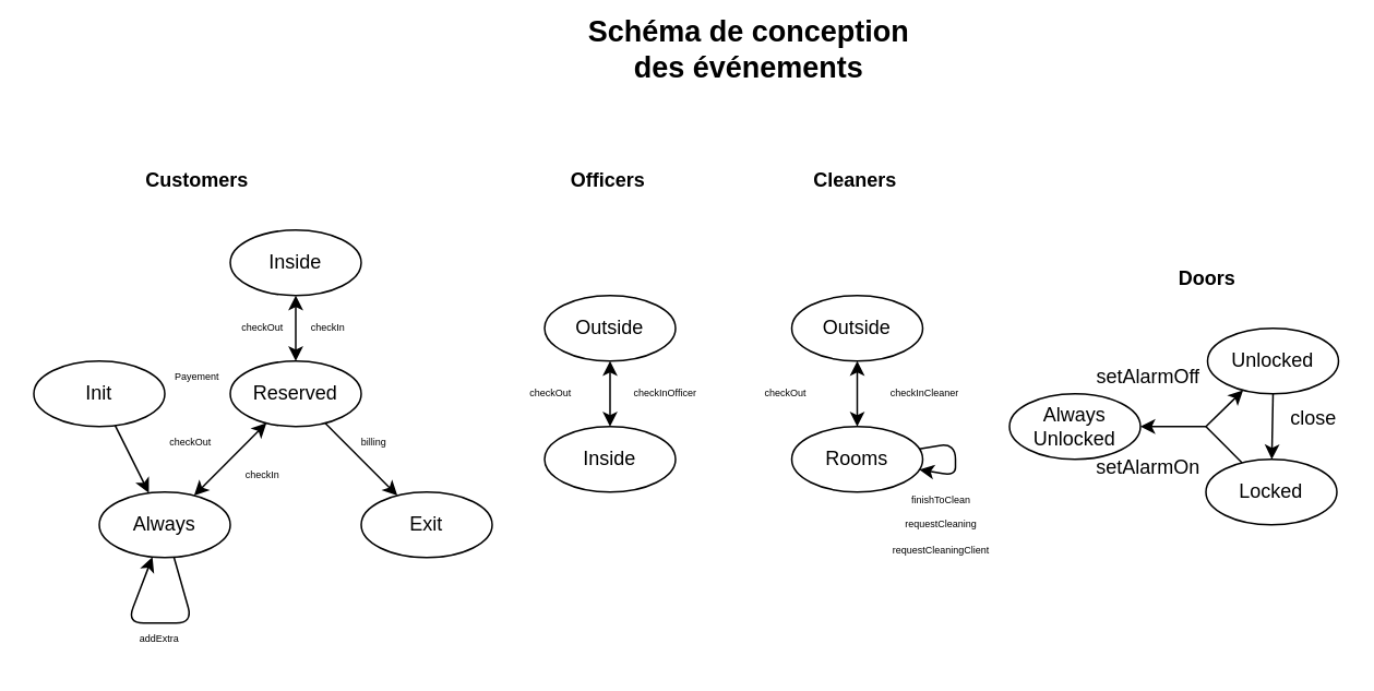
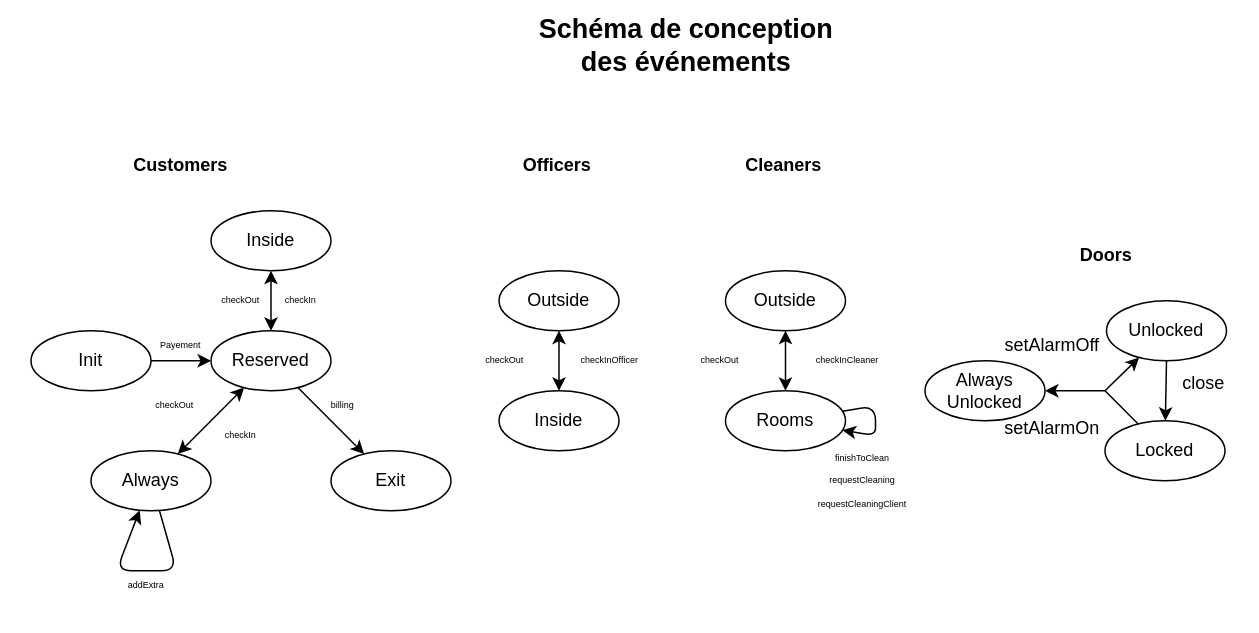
  <mxCell id="0" />
  <mxCell id="1" parent="0" />
  <mxCell id="2" value="Init" style="ellipse;whiteSpace=wrap;html=1;" parent="1" vertex="1"><mxGeometry x="20" y="220" width="80" height="40" as="geometry" /></mxCell>
  <mxCell id="3" value="Schéma de conception des événements" style="text;html=1;strokeColor=none;fillColor=none;align=center;verticalAlign=middle;whiteSpace=wrap;rounded=0;fontSize=18;fontStyle=1" parent="1" vertex="1"><mxGeometry x="347" y="20" width="220" height="20" as="geometry" /></mxCell>
  <mxCell id="4" value="Reserved" style="ellipse;whiteSpace=wrap;html=1;" parent="1" vertex="1"><mxGeometry x="140" y="220" width="80" height="40" as="geometry" /></mxCell>
- <mxCell id="5" value="" style="endArrow=classic;html=1;fontSize=18;" parent="1" source="2" target="11" edge="1"><mxGeometry width="50" height="50" relative="1" as="geometry"><mxPoint x="95" y="370" as="sourcePoint" /><mxPoint x="145" y="320" as="targetPoint" /></mxGeometry></mxCell>
+ <mxCell id="5" value="" style="endArrow=classic;html=1;fontSize=18;" parent="1" source="2" target="4" edge="1"><mxGeometry width="50" height="50" relative="1" as="geometry"><mxPoint x="95" y="370" as="sourcePoint" /><mxPoint x="145" y="320" as="targetPoint" /></mxGeometry></mxCell>
  <mxCell id="6" value="&lt;font style=&quot;font-size: 6px;&quot;&gt;Payement&lt;/font&gt;" style="text;html=1;strokeColor=none;fillColor=none;align=center;verticalAlign=middle;whiteSpace=wrap;rounded=0;fontSize=6;" parent="1" vertex="1"><mxGeometry x="100" y="220" width="40" height="20" as="geometry" /></mxCell>
  <mxCell id="7" value="Inside" style="ellipse;whiteSpace=wrap;html=1;" parent="1" vertex="1"><mxGeometry x="140" y="140" width="80" height="40" as="geometry" /></mxCell>
  <mxCell id="8" value="" style="endArrow=classic;html=1;fontSize=18;startArrow=classic;startFill=1;" parent="1" source="4" target="7" edge="1"><mxGeometry width="50" height="50" relative="1" as="geometry"><mxPoint x="150" y="170" as="sourcePoint" /><mxPoint x="190" y="170" as="targetPoint" /></mxGeometry></mxCell>
  <mxCell id="9" value="&lt;font style=&quot;font-size: 6px;&quot;&gt;checkIn&lt;/font&gt;" style="text;html=1;strokeColor=none;fillColor=none;align=center;verticalAlign=middle;whiteSpace=wrap;rounded=0;fontSize=6;" parent="1" vertex="1"><mxGeometry x="180" y="190" width="40" height="20" as="geometry" /></mxCell>
  <mxCell id="10" value="&lt;font style=&quot;font-size: 6px;&quot;&gt;checkOut&lt;/font&gt;" style="text;html=1;strokeColor=none;fillColor=none;align=center;verticalAlign=middle;whiteSpace=wrap;rounded=0;fontSize=6;" parent="1" vertex="1"><mxGeometry x="140" y="190" width="40" height="20" as="geometry" /></mxCell>
  <mxCell id="11" value="Always" style="ellipse;whiteSpace=wrap;html=1;" parent="1" vertex="1"><mxGeometry x="60" y="300" width="80" height="40" as="geometry" /></mxCell>
  <mxCell id="12" value="" style="endArrow=classic;html=1;fontSize=18;startArrow=classic;startFill=1;" parent="1" source="4" target="11" edge="1"><mxGeometry width="50" height="50" relative="1" as="geometry"><mxPoint x="223.282" y="238.906" as="sourcePoint" /><mxPoint x="276.718" y="221.094" as="targetPoint" /></mxGeometry></mxCell>
  <mxCell id="13" value="&lt;font style=&quot;font-size: 6px&quot;&gt;checkIn&lt;/font&gt;" style="text;html=1;strokeColor=none;fillColor=none;align=center;verticalAlign=middle;whiteSpace=wrap;rounded=0;fontSize=6;" parent="1" vertex="1"><mxGeometry x="140" y="280" width="40" height="20" as="geometry" /></mxCell>
  <mxCell id="14" value="&lt;font style=&quot;font-size: 6px&quot;&gt;checkOut&lt;/font&gt;" style="text;html=1;strokeColor=none;fillColor=none;align=center;verticalAlign=middle;whiteSpace=wrap;rounded=0;fontSize=6;" parent="1" vertex="1"><mxGeometry x="92" y="260" width="48" height="20" as="geometry" /></mxCell>
  <mxCell id="15" value="Exit" style="ellipse;whiteSpace=wrap;html=1;" parent="1" vertex="1"><mxGeometry x="220" y="300" width="80" height="40" as="geometry" /></mxCell>
  <mxCell id="16" value="" style="endArrow=classic;html=1;fontSize=18;" parent="1" source="4" target="15" edge="1"><mxGeometry width="50" height="50" relative="1" as="geometry"><mxPoint x="206.97" y="267.635" as="sourcePoint" /><mxPoint x="164" y="300" as="targetPoint" /></mxGeometry></mxCell>
  <mxCell id="17" value="&lt;font style=&quot;font-size: 6px&quot;&gt;billing&lt;/font&gt;" style="text;html=1;strokeColor=none;fillColor=none;align=center;verticalAlign=middle;whiteSpace=wrap;rounded=0;fontSize=6;" parent="1" vertex="1"><mxGeometry x="218" y="260" width="20" height="20" as="geometry" /></mxCell>
  <mxCell id="18" value="" style="endArrow=classic;html=1;fontSize=18;" parent="1" source="11" target="11" edge="1"><mxGeometry width="50" height="50" relative="1" as="geometry"><mxPoint x="254" y="309.6" as="sourcePoint" /><mxPoint x="220" y="300" as="targetPoint" /><Array as="points"><mxPoint x="117" y="380" /><mxPoint x="77" y="380" /></Array></mxGeometry></mxCell>
  <mxCell id="19" value="addExtra" style="text;html=1;strokeColor=none;fillColor=none;align=center;verticalAlign=middle;whiteSpace=wrap;rounded=0;fontSize=6;" parent="1" vertex="1"><mxGeometry x="77" y="380" width="40" height="20" as="geometry" /></mxCell>
  <mxCell id="20" value="&lt;font style=&quot;font-size: 12px&quot;&gt;&lt;b&gt;Customers&lt;/b&gt;&lt;/font&gt;" style="text;html=1;strokeColor=none;fillColor=none;align=center;verticalAlign=middle;whiteSpace=wrap;rounded=0;fontSize=6;" parent="1" vertex="1"><mxGeometry x="80" y="100" width="80" height="20" as="geometry" /></mxCell>
  <mxCell id="21" value="&lt;font style=&quot;font-size: 12px&quot;&gt;&lt;b&gt;Officers&lt;/b&gt;&lt;/font&gt;" style="text;html=1;strokeColor=none;fillColor=none;align=center;verticalAlign=middle;whiteSpace=wrap;rounded=0;fontSize=6;" parent="1" vertex="1"><mxGeometry x="346" y="100" width="50" height="20" as="geometry" /></mxCell>
  <mxCell id="22" value="&lt;font style=&quot;font-size: 12px&quot;&gt;&lt;b&gt;Cleaners&lt;/b&gt;&lt;/font&gt;" style="text;html=1;strokeColor=none;fillColor=none;align=center;verticalAlign=middle;whiteSpace=wrap;rounded=0;fontSize=6;" parent="1" vertex="1"><mxGeometry x="482" y="100" width="80" height="20" as="geometry" /></mxCell>
  <mxCell id="23" value="Outside" style="ellipse;whiteSpace=wrap;html=1;" parent="1" vertex="1"><mxGeometry x="332" y="180" width="80" height="40" as="geometry" /></mxCell>
  <mxCell id="24" value="Inside" style="ellipse;whiteSpace=wrap;html=1;" parent="1" vertex="1"><mxGeometry x="332" y="260" width="80" height="40" as="geometry" /></mxCell>
  <mxCell id="25" value="" style="endArrow=classic;html=1;fontSize=18;startArrow=classic;startFill=1;" parent="1" source="23" target="24" edge="1"><mxGeometry width="50" height="50" relative="1" as="geometry"><mxPoint x="124.111" y="267.889" as="sourcePoint" /><mxPoint x="79.889" y="312.111" as="targetPoint" /></mxGeometry></mxCell>
  <mxCell id="26" value="&lt;font style=&quot;font-size: 6px&quot;&gt;checkInOfficer&lt;/font&gt;" style="text;html=1;strokeColor=none;fillColor=none;align=center;verticalAlign=middle;whiteSpace=wrap;rounded=0;fontSize=6;" parent="1" vertex="1"><mxGeometry x="386" y="230" width="40" height="20" as="geometry" /></mxCell>
  <mxCell id="27" value="&lt;font style=&quot;font-size: 6px&quot;&gt;checkOut&lt;/font&gt;" style="text;html=1;strokeColor=none;fillColor=none;align=center;verticalAlign=middle;whiteSpace=wrap;rounded=0;fontSize=6;" parent="1" vertex="1"><mxGeometry x="316" y="230" width="40" height="20" as="geometry" /></mxCell>
  <mxCell id="28" value="Outside" style="ellipse;whiteSpace=wrap;html=1;" parent="1" vertex="1"><mxGeometry x="483" y="180" width="80" height="40" as="geometry" /></mxCell>
  <mxCell id="29" value="Rooms" style="ellipse;whiteSpace=wrap;html=1;" parent="1" vertex="1"><mxGeometry x="483" y="260" width="80" height="40" as="geometry" /></mxCell>
  <mxCell id="30" value="" style="endArrow=classic;html=1;fontSize=18;startArrow=classic;startFill=1;fontStyle=1" parent="1" source="28" target="29" edge="1"><mxGeometry width="50" height="50" relative="1" as="geometry"><mxPoint x="275.111" y="267.889" as="sourcePoint" /><mxPoint x="230.889" y="312.111" as="targetPoint" /></mxGeometry></mxCell>
  <mxCell id="31" value="&lt;font style=&quot;font-size: 6px&quot;&gt;checkInCleaner&lt;/font&gt;" style="text;html=1;strokeColor=none;fillColor=none;align=center;verticalAlign=middle;whiteSpace=wrap;rounded=0;fontSize=6;" parent="1" vertex="1"><mxGeometry x="537" y="230" width="55" height="20" as="geometry" /></mxCell>
  <mxCell id="32" value="&lt;font style=&quot;font-size: 6px&quot;&gt;checkOut&lt;/font&gt;" style="text;html=1;strokeColor=none;fillColor=none;align=center;verticalAlign=middle;whiteSpace=wrap;rounded=0;fontSize=6;" parent="1" vertex="1"><mxGeometry x="452" y="230" width="55" height="20" as="geometry" /></mxCell>
  <mxCell id="33" value="&lt;font style=&quot;font-size: 12px;&quot;&gt;setAlarmOff&lt;/font&gt;" style="text;html=1;strokeColor=none;fillColor=none;align=center;verticalAlign=middle;whiteSpace=wrap;rounded=0;fontSize=12;" parent="1" vertex="1"><mxGeometry x="681" y="220" width="40" height="20" as="geometry" /></mxCell>
  <mxCell id="34" value="&lt;font style=&quot;font-size: 12px;&quot;&gt;setAlarmOn&lt;/font&gt;" style="text;html=1;strokeColor=none;fillColor=none;align=center;verticalAlign=middle;whiteSpace=wrap;rounded=0;fontSize=12;" parent="1" vertex="1"><mxGeometry x="686" y="275" width="30" height="20" as="geometry" /></mxCell>
  <mxCell id="35" value="&lt;font style=&quot;font-size: 12px&quot;&gt;&lt;b&gt;Doors&lt;/b&gt;&lt;/font&gt;" style="text;html=1;strokeColor=none;fillColor=none;align=center;verticalAlign=middle;whiteSpace=wrap;rounded=0;fontSize=6;" parent="1" vertex="1"><mxGeometry x="712" y="160" width="50" height="20" as="geometry" /></mxCell>
  <mxCell id="36" value="Locked" style="ellipse;whiteSpace=wrap;html=1;" parent="1" vertex="1"><mxGeometry x="736" y="280" width="80" height="40" as="geometry" /></mxCell>
  <mxCell id="37" value="Unlocked" style="ellipse;whiteSpace=wrap;html=1;" parent="1" vertex="1"><mxGeometry x="737" y="200" width="80" height="40" as="geometry" /></mxCell>
  <mxCell id="38" value="" style="endArrow=classic;html=1;fontSize=18;startArrow=none;startFill=0;" parent="1" source="37" target="36" edge="1"><mxGeometry width="50" height="50" relative="1" as="geometry"><mxPoint x="789.5" y="250" as="sourcePoint" /><mxPoint x="789.5" y="290" as="targetPoint" /></mxGeometry></mxCell>
  <mxCell id="39" value="close" style="text;html=1;strokeColor=none;fillColor=none;align=center;verticalAlign=middle;whiteSpace=wrap;rounded=0;" parent="1" vertex="1"><mxGeometry x="787" y="250" width="30" height="10" as="geometry" /></mxCell>
  <mxCell id="40" value="Always Unlocked" style="ellipse;whiteSpace=wrap;html=1;" parent="1" vertex="1"><mxGeometry x="616" y="240" width="80" height="40" as="geometry" /></mxCell>
  <mxCell id="41" value="" style="endArrow=classic;html=1;" parent="1" target="40" edge="1"><mxGeometry width="50" height="50" relative="1" as="geometry"><mxPoint x="736" y="260" as="sourcePoint" /><mxPoint x="736" y="180" as="targetPoint" /></mxGeometry></mxCell>
  <mxCell id="42" value="" style="endArrow=classic;html=1;" parent="1" target="37" edge="1"><mxGeometry width="50" height="50" relative="1" as="geometry"><mxPoint x="736" y="260" as="sourcePoint" /><mxPoint x="726" y="230" as="targetPoint" /></mxGeometry></mxCell>
  <mxCell id="43" value="" style="endArrow=none;html=1;endFill=0;" parent="1" target="36" edge="1"><mxGeometry width="50" height="50" relative="1" as="geometry"><mxPoint x="736" y="260" as="sourcePoint" /><mxPoint x="771.365" y="234.694" as="targetPoint" /></mxGeometry></mxCell>
  <mxCell id="44" value="" style="endArrow=classic;html=1;fontSize=18;startArrow=none;startFill=0;" parent="1" source="29" target="29" edge="1"><mxGeometry width="50" height="50" relative="1" as="geometry"><mxPoint x="577" y="350" as="sourcePoint" /><mxPoint x="577" y="390" as="targetPoint" /></mxGeometry></mxCell>
  <mxCell id="45" value="&lt;font style=&quot;font-size: 6px&quot;&gt;finishToClean&lt;/font&gt;" style="text;html=1;strokeColor=none;fillColor=none;align=center;verticalAlign=middle;whiteSpace=wrap;rounded=0;fontSize=6;" parent="1" vertex="1"><mxGeometry x="547" y="299.5" width="55" height="10" as="geometry" /></mxCell>
  <mxCell id="46" value="&lt;font style=&quot;font-size: 6px&quot;&gt;requestCleaning&lt;/font&gt;" style="text;html=1;strokeColor=none;fillColor=none;align=center;verticalAlign=middle;whiteSpace=wrap;rounded=0;fontSize=6;" parent="1" vertex="1"><mxGeometry x="547" y="314.5" width="55" height="10" as="geometry" /></mxCell>
  <mxCell id="47" value="&lt;font style=&quot;font-size: 6px&quot;&gt;requestCleaningClient&lt;/font&gt;" style="text;html=1;strokeColor=none;fillColor=none;align=center;verticalAlign=middle;whiteSpace=wrap;rounded=0;fontSize=6;" parent="1" vertex="1"><mxGeometry x="547" y="330.5" width="55" height="10" as="geometry" /></mxCell>
